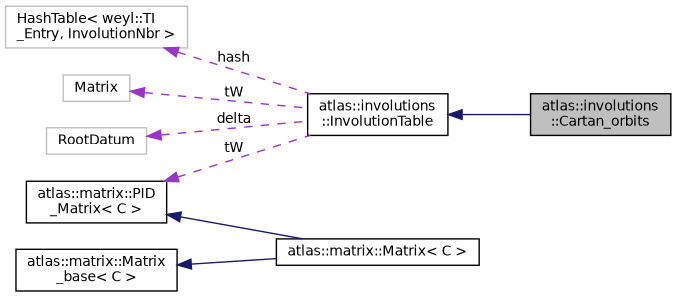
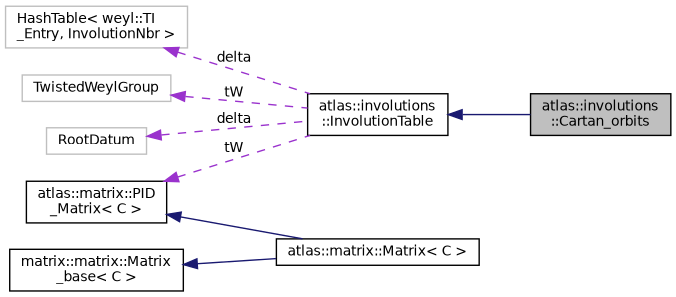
  digraph {
    rankdir=LR
    node [color=black fillcolor=white fontname=Helvetica fontsize=10 shape=record style=filled]
    edge [color=darkorchid3 dir=back fontname=Helvetica fontsize=10 labelfontname=Helvetica labelfontsize=10 style=dashed]
    n1 [fillcolor=grey75 fontcolor=black height=0.2 label="atlas::involutions\l::Cartan_orbits" width=0.4]
    n2 [height=0.2 label="atlas::involutions\l::InvolutionTable" width=0.4]
-   n3 [color=grey75 height=0.2 label=Matrix width=0.4]
+   n3 [color=grey75 height=0.2 label=TwistedWeylGroup width=0.4]
    n4 [color=grey75 height=0.2 label=RootDatum width=0.4]
    n5 [height=0.2 label="atlas::matrix::PID\l_Matrix\< C \>" width=0.4]
    n6 [height=0.2 label="atlas::matrix::Matrix\< C \>" width=0.4]
-   n7 [height=0.2 label="atlas::matrix::Matrix\l_base\< C \>" width=0.4]
+   n7 [height=0.2 label="matrix::matrix::Matrix\l_base\< C \>" width=0.4]
    n8 [color=grey75 height=0.2 label="HashTable\< weyl::TI\l_Entry, InvolutionNbr \>" width=0.4]
    n2 -> n1 [color=midnightblue style=solid]
    n3 -> n2 [label=" tW"]
    n4 -> n2 [label=" delta"]
    n5 -> n2 [label=" tW"]
    n5 -> n6 [color=midnightblue style=solid]
    n7 -> n6 [color=midnightblue style=solid]
-   n8 -> n2 [label=" hash"]
+   n8 -> n2 [label=" delta"]
  }
